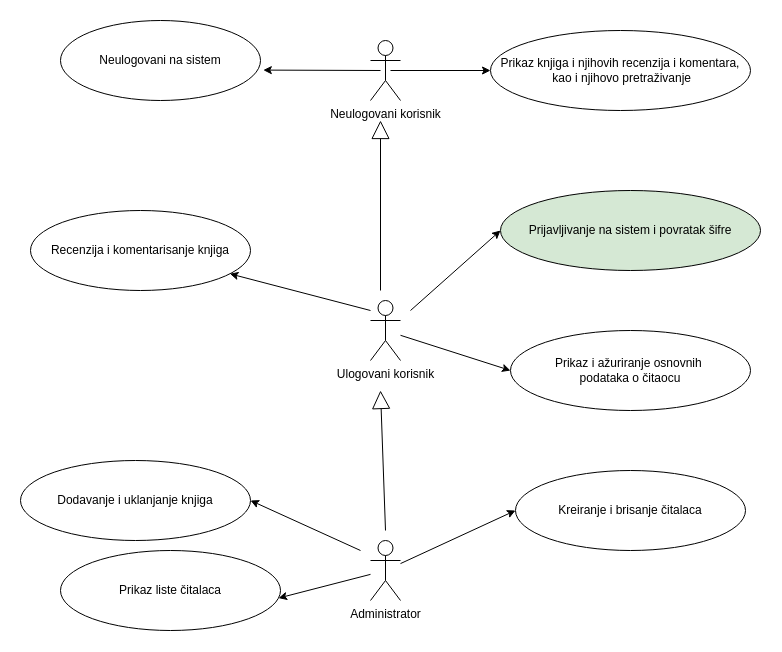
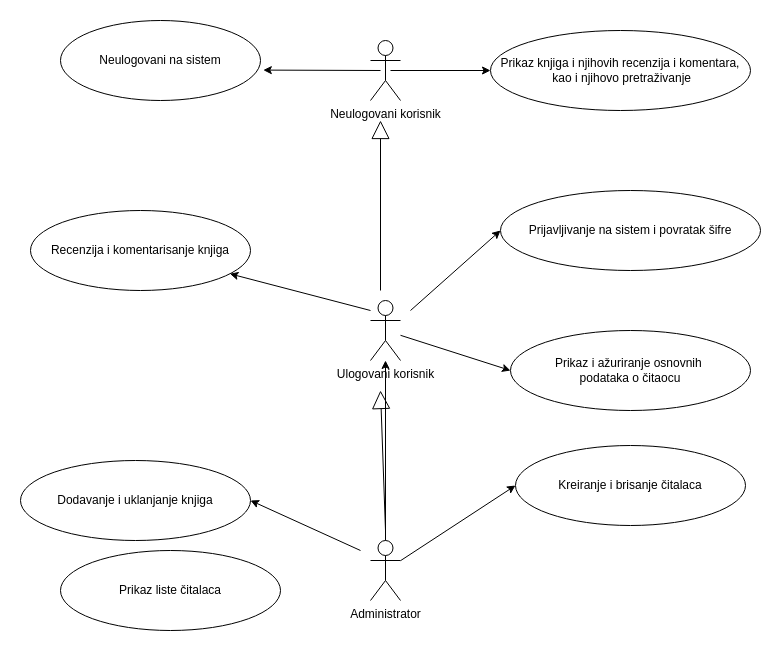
  <mxCell id="0" />
  <mxCell id="1" parent="0" />
  <mxCell id="2" value="Neulogovani korisnik" style="shape=umlActor;verticalLabelPosition=bottom;verticalAlign=top;html=1;outlineConnect=0;fontColor=#000000;" vertex="1" parent="1"><mxGeometry x="370" y="40" width="30" height="60" as="geometry" /></mxCell>
  <mxCell id="3" value="Ulogovani korisnik" style="shape=umlActor;verticalLabelPosition=bottom;verticalAlign=top;html=1;outlineConnect=0;fontColor=#000000;" vertex="1" parent="1"><mxGeometry x="370" y="300" width="30" height="60" as="geometry" /></mxCell>
  <mxCell id="4" value="Administrator" style="shape=umlActor;verticalLabelPosition=bottom;verticalAlign=top;html=1;outlineConnect=0;fontColor=#000000;" vertex="1" parent="1"><mxGeometry x="370" y="540" width="30" height="60" as="geometry" /></mxCell>
- <mxCell id="5" value="&lt;span&gt;Kreiranje i brisanje čitalaca&lt;/span&gt;" style="ellipse;whiteSpace=wrap;html=1;fontColor=#000000;verticalAlign=middle;fontSize=12;" vertex="1" parent="1"><mxGeometry x="515" y="470" width="230" height="80" as="geometry" /></mxCell>
+ <mxCell id="5" value="&lt;span&gt;Kreiranje i brisanje čitalaca&lt;/span&gt;" style="ellipse;whiteSpace=wrap;html=1;fontColor=#000000;verticalAlign=middle;fontSize=12;" vertex="1" parent="1"><mxGeometry x="515" y="445" width="230" height="80" as="geometry" /></mxCell>
  <mxCell id="6" value="&lt;span&gt;Recenzija i komentarisanje knjiga&lt;/span&gt;" style="ellipse;whiteSpace=wrap;html=1;verticalAlign=middle;fontColor=#000000;fontSize=12;" vertex="1" parent="1"><mxGeometry x="30" y="210" width="220" height="80" as="geometry" /></mxCell>
  <mxCell id="7" value="&lt;span style=&quot;background-color: initial;&quot;&gt;Prikaz i ažuriranje osnovnih&amp;nbsp;&lt;/span&gt;&lt;div&gt;&lt;span style=&quot;background-color: initial;&quot;&gt;podataka o čitaocu&lt;/span&gt;&lt;/div&gt;" style="ellipse;whiteSpace=wrap;html=1;verticalAlign=middle;fontColor=#000000;fontSize=12;" vertex="1" parent="1"><mxGeometry x="510" y="330" width="240" height="80" as="geometry" /></mxCell>
- <mxCell id="8" value="&lt;span&gt;Prijavljivanje na sistem i povratak šifre&lt;/span&gt;" style="ellipse;whiteSpace=wrap;html=1;verticalAlign=middle;fontColor=#000000;fontSize=12;fillColor=#d5e8d4;" vertex="1" parent="1"><mxGeometry x="500" y="190" width="260" height="80" as="geometry" /></mxCell>
+ <mxCell id="8" value="&lt;span&gt;Prijavljivanje na sistem i povratak šifre&lt;/span&gt;" style="ellipse;whiteSpace=wrap;html=1;verticalAlign=middle;fontColor=#000000;fontSize=12;" vertex="1" parent="1"><mxGeometry x="500" y="190" width="260" height="80" as="geometry" /></mxCell>
  <mxCell id="9" value="Neulogovani na sistem" style="ellipse;whiteSpace=wrap;html=1;verticalAlign=middle;fontColor=#000000;fontSize=12;" vertex="1" parent="1"><mxGeometry x="60" y="20" width="200" height="80" as="geometry" /></mxCell>
  <mxCell id="10" value="&lt;span&gt;Prikaz knjiga i njihovih recenzija i komentara,&lt;/span&gt;&lt;div&gt;&amp;nbsp;kao i njihovo pretraživanje&lt;/div&gt;" style="ellipse;whiteSpace=wrap;html=1;fontColor=#000000;verticalAlign=middle;fontSize=12;" vertex="1" parent="1"><mxGeometry x="490" y="30" width="260" height="80" as="geometry" /></mxCell>
  <mxCell id="11" value="&lt;span&gt;Prikaz liste čitalaca&lt;/span&gt;" style="ellipse;whiteSpace=wrap;html=1;fontColor=#000000;verticalAlign=middle;fontSize=12;" vertex="1" parent="1"><mxGeometry x="60" y="550" width="220" height="80" as="geometry" /></mxCell>
  <mxCell id="12" value="&lt;span&gt;Dodavanje i uklanjanje knjiga&lt;/span&gt;" style="ellipse;whiteSpace=wrap;html=1;verticalAlign=middle;fontColor=#000000;fontSize=12;" vertex="1" parent="1"><mxGeometry x="20" y="460" width="230" height="80" as="geometry" /></mxCell>
- <mxCell id="13" value="" style="endArrow=classic;html=1;rounded=0;entryX=0.991;entryY=0.595;entryDx=0;entryDy=0;entryPerimeter=0;fontColor=#000000;" edge="1" parent="1" source="4" target="11"><mxGeometry width="50" height="50" relative="1" as="geometry"><mxPoint x="360" y="350" as="sourcePoint" /><mxPoint x="410" y="300" as="targetPoint" /></mxGeometry></mxCell>
+ <mxCell id="13" value="" style="endArrow=classic;html=1;rounded=0;fontColor=#000000;" edge="1" parent="1" source="4" target="3"><mxGeometry width="50" height="50" relative="1" as="geometry"><mxPoint x="360" y="350" as="sourcePoint" /><mxPoint x="410" y="300" as="targetPoint" /></mxGeometry></mxCell>
  <mxCell id="14" value="" style="endArrow=classic;html=1;rounded=0;entryX=1;entryY=0.5;entryDx=0;entryDy=0;fontColor=#000000;" edge="1" parent="1" target="12"><mxGeometry width="50" height="50" relative="1" as="geometry"><mxPoint x="360" y="550" as="sourcePoint" /><mxPoint x="410" y="300" as="targetPoint" /></mxGeometry></mxCell>
  <mxCell id="15" value="" style="endArrow=classic;html=1;rounded=0;entryX=0;entryY=0.5;entryDx=0;entryDy=0;fontColor=#000000;" edge="1" parent="1" source="4" target="5"><mxGeometry width="50" height="50" relative="1" as="geometry"><mxPoint x="360" y="350" as="sourcePoint" /><mxPoint x="410" y="300" as="targetPoint" /></mxGeometry></mxCell>
  <mxCell id="16" value="" style="endArrow=classic;html=1;rounded=0;entryX=0;entryY=0.5;entryDx=0;entryDy=0;fontColor=#000000;" edge="1" parent="1" source="3" target="7"><mxGeometry width="50" height="50" relative="1" as="geometry"><mxPoint x="360" y="350" as="sourcePoint" /><mxPoint x="410" y="300" as="targetPoint" /></mxGeometry></mxCell>
  <mxCell id="17" value="" style="endArrow=classic;html=1;rounded=0;fontColor=#000000;" edge="1" parent="1" target="6"><mxGeometry width="50" height="50" relative="1" as="geometry"><mxPoint x="370" y="310" as="sourcePoint" /><mxPoint x="410" y="300" as="targetPoint" /></mxGeometry></mxCell>
  <mxCell id="18" value="" style="endArrow=classic;html=1;rounded=0;entryX=0;entryY=0.5;entryDx=0;entryDy=0;fontColor=#000000;" edge="1" parent="1" target="8"><mxGeometry width="50" height="50" relative="1" as="geometry"><mxPoint x="410" y="310" as="sourcePoint" /><mxPoint x="410" y="300" as="targetPoint" /></mxGeometry></mxCell>
  <mxCell id="19" value="" style="endArrow=classic;html=1;rounded=0;entryX=1.014;entryY=0.62;entryDx=0;entryDy=0;entryPerimeter=0;fontColor=#000000;" edge="1" parent="1" target="9"><mxGeometry width="50" height="50" relative="1" as="geometry"><mxPoint x="380" y="70" as="sourcePoint" /><mxPoint x="410" y="300" as="targetPoint" /></mxGeometry></mxCell>
  <mxCell id="20" value="" style="endArrow=classic;html=1;rounded=0;fontColor=#000000;" edge="1" parent="1"><mxGeometry width="50" height="50" relative="1" as="geometry"><mxPoint x="390" y="70" as="sourcePoint" /><mxPoint x="490" y="70" as="targetPoint" /></mxGeometry></mxCell>
  <mxCell id="21" value="" style="endArrow=block;endSize=16;endFill=0;html=1;rounded=0;fontColor=#000000;" edge="1" parent="1"><mxGeometry width="160" relative="1" as="geometry"><mxPoint x="385" y="530" as="sourcePoint" /><mxPoint x="380" y="390" as="targetPoint" /></mxGeometry></mxCell>
  <mxCell id="22" value="" style="endArrow=block;endSize=16;endFill=0;html=1;rounded=0;fontColor=#000000;" edge="1" parent="1"><mxGeometry width="160" relative="1" as="geometry"><mxPoint x="380" y="290" as="sourcePoint" /><mxPoint x="380" y="120" as="targetPoint" /></mxGeometry></mxCell>
